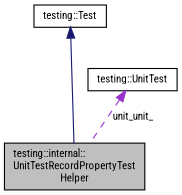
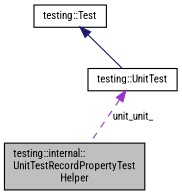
  digraph {
    fontname="Roboto Condensed"
    node [color=black fillcolor=white fontname="Roboto Condensed" fontsize=10 shape=record style=filled]
    edge [dir=back fontname="Roboto Condensed" fontsize=10 labelfontname=Helvetica labelfontsize=10]
    n1 [fillcolor=grey75 fontcolor=black height=0.2 label="testing::internal::\lUnitTestRecordPropertyTest\lHelper" width=0.4]
    n2 [height=0.2 label="testing::Test" width=0.4]
    n3 [height=0.2 label="testing::UnitTest" width=0.4]
-   n2 -> n1 [color=midnightblue style=solid]
+   n2 -> n3 [color=midnightblue style=solid]
    n3 -> n1 [color=darkorchid3 label=" unit_unit_" style=dashed]
  }
